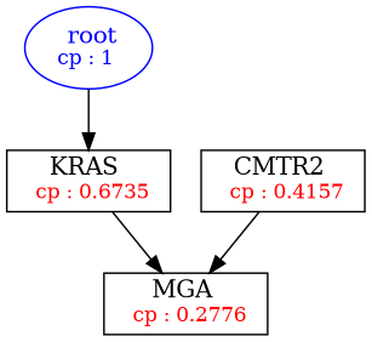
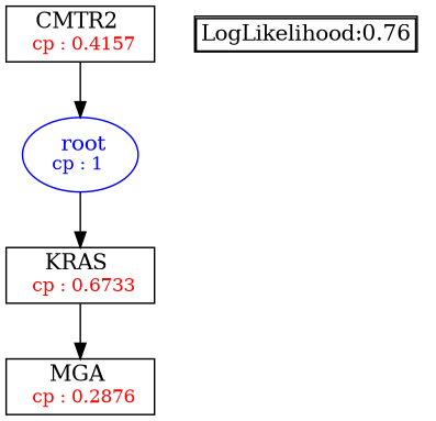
  digraph {
    fontsize=10
    node [shape=box]
    n1 [color=Blue label=<<font color='Blue'> root</font><br/><font color='Blue' POINT-SIZE='12'>cp : 1 </font>> shape=oval]
-   n2 [label=<KRAS <br/> <font color='Red' POINT-SIZE='12'> cp : 0.6735 </font>>]
-   n3 [label=<MGA <br/> <font color='Red' POINT-SIZE='12'> cp : 0.2776 </font>>]
+   n2 [label=<KRAS <br/> <font color='Red' POINT-SIZE='12'> cp : 0.6733 </font>>]
+   n3 [label=<MGA <br/> <font color='Red' POINT-SIZE='12'> cp : 0.2876 </font>>]
    n4 [label=<CMTR2 <br/> <font color='Red' POINT-SIZE='12'> cp : 0.4157 </font>>]
+   n5 [label=<<TABLE BORDER="1" CELLBORDER="1" CELLSPACING="0" >     <TR><TD ALIGN="LEFT">LogLikelihood:0.76</TD></TR>     </TABLE>> shape=plaintext]
    n1 -> n2
    n2 -> n3
-   n4 -> n3
+   n4 -> n1
  }
